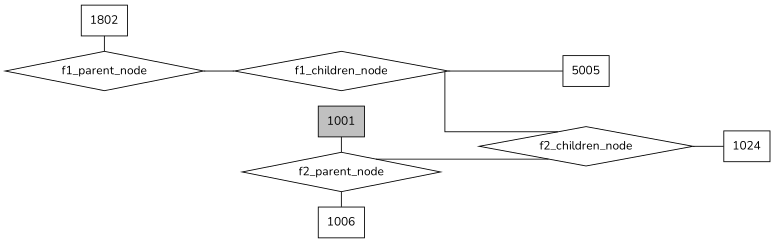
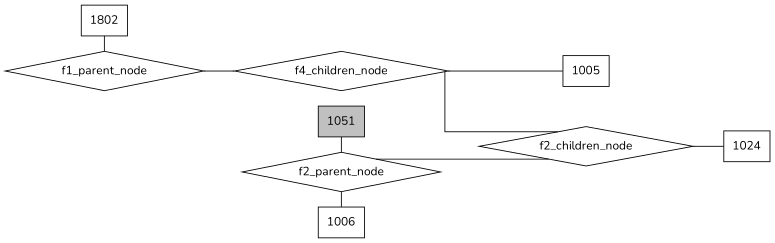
  digraph {
    fontname=Nunito
    rankdir=LR
    splines=ortho
    node [color=black fontname=Nunito regular=0 shape=box style=filled]
    edge [dir=none fontname=Nunito]
    n1 [fillcolor=white label=1802]
    f1_parent_node [height=0.01 shape=diamond width=0.01 color="" regular="" style=""]
    1006 [fillcolor=white]
-   1001 [fillcolor=grey]
+   1001 [fillcolor=grey label=1051]
    f2_parent_node [height=0.01 shape=diamond width=0.01 color="" regular="" style=""]
-   f1_children_node [height=0.01 shape=diamond width=0.01 color="" regular="" style=""]
+   f1_children_node [height=0.01 shape=diamond width=0.01 label=f4_children_node color="" regular="" style=""]
    f2_children_node [height=0.01 shape=diamond width=0.01 color="" regular="" style=""]
    n8 [fillcolor=white label=1024]
-   1005 [fillcolor=white label=5005]
+   1005 [fillcolor=white]
    subgraph sub_1 {
      rank=same
      n1
      f1_parent_node
    }
    subgraph sub_2 {
      rank=same
      1006
      1001
      f2_parent_node
    }
    n1 -> f1_parent_node
    f1_parent_node -> f1_children_node
    1001 -> f2_parent_node
    f2_parent_node -> 1006
    f2_parent_node -> f2_children_node
    f1_children_node -> f2_children_node
    f1_children_node -> 1005
    f2_children_node -> n8
  }
